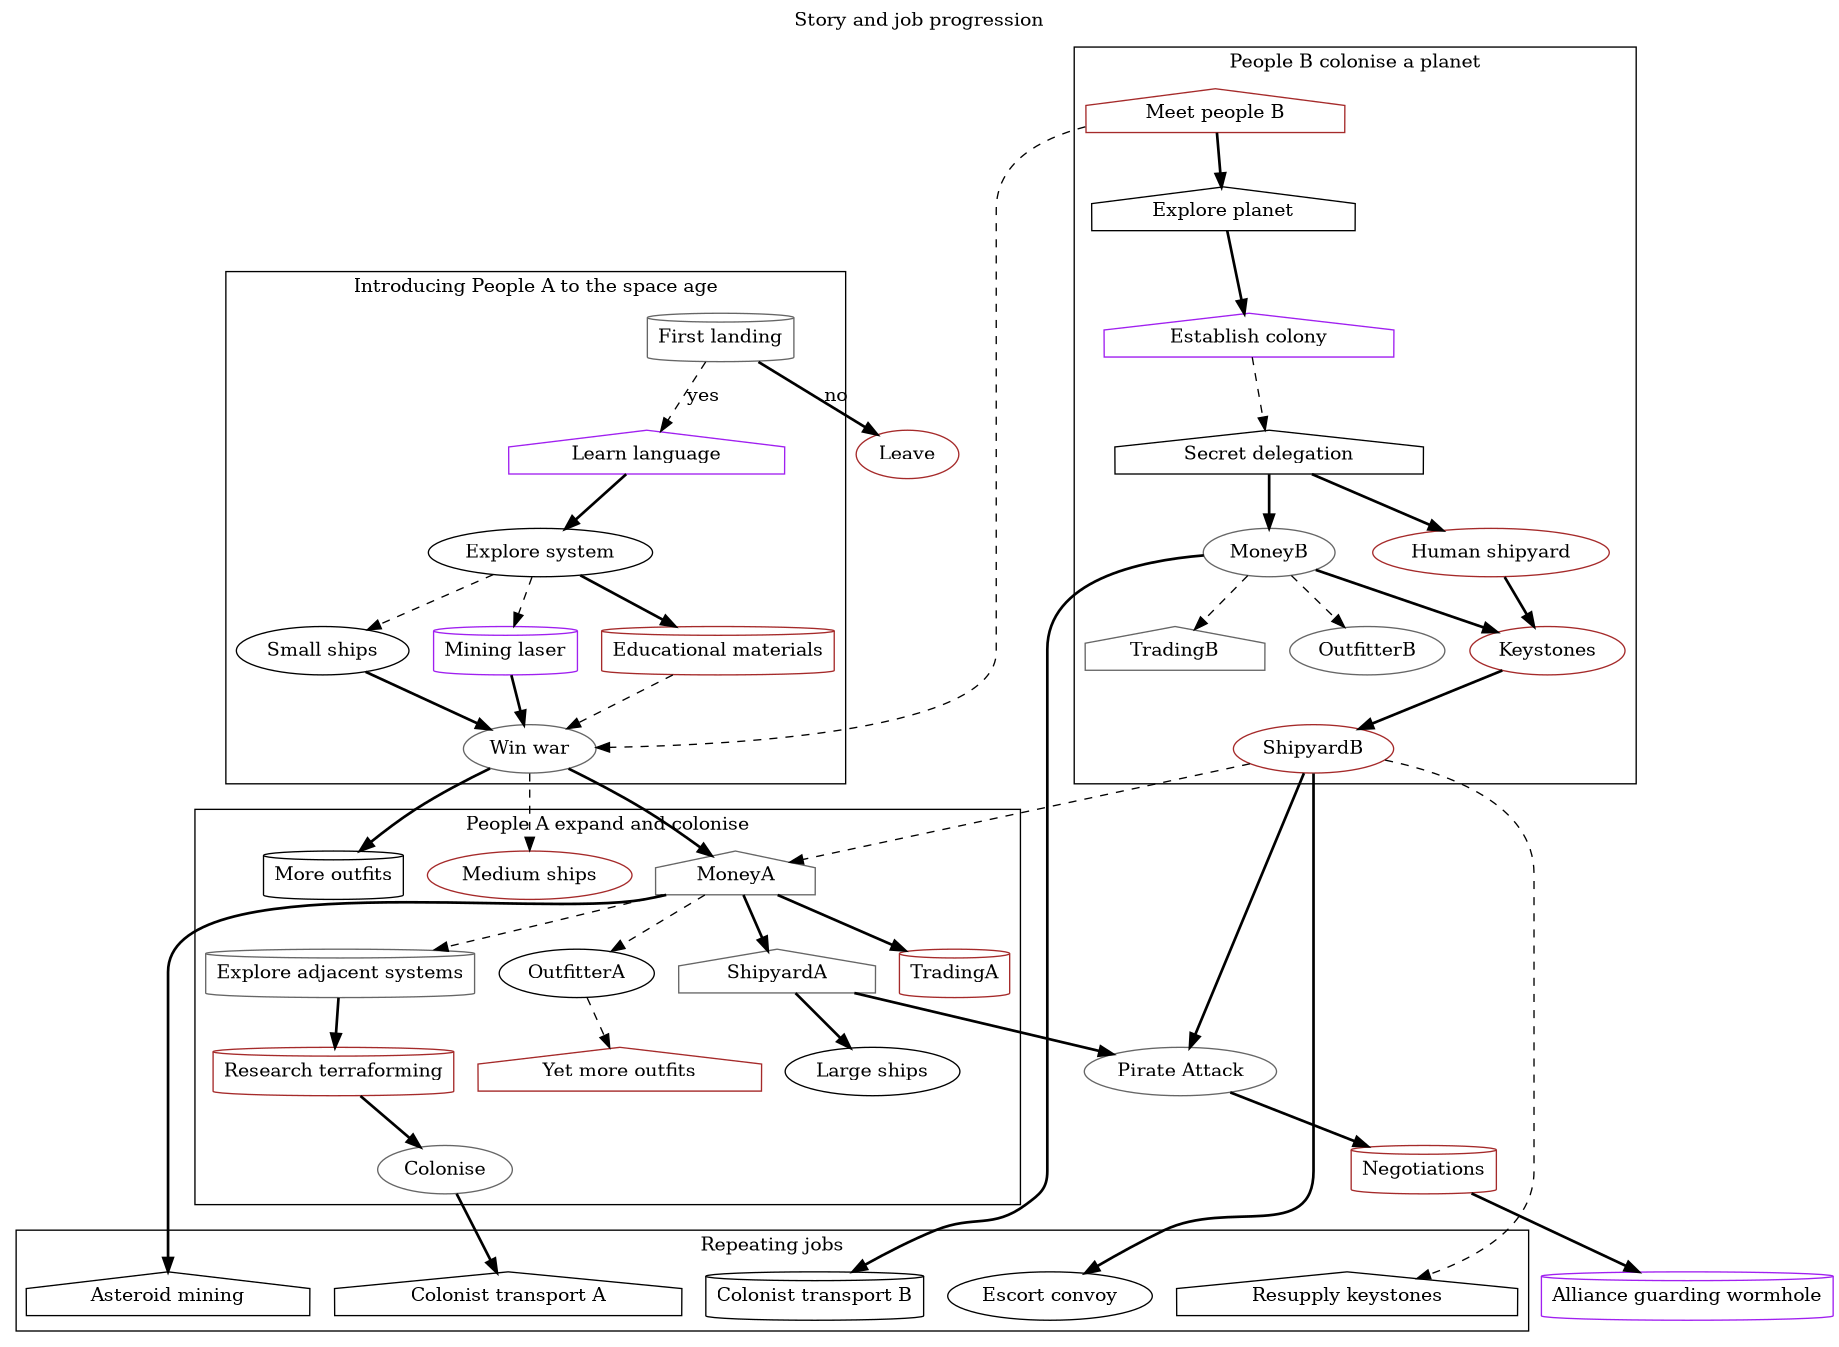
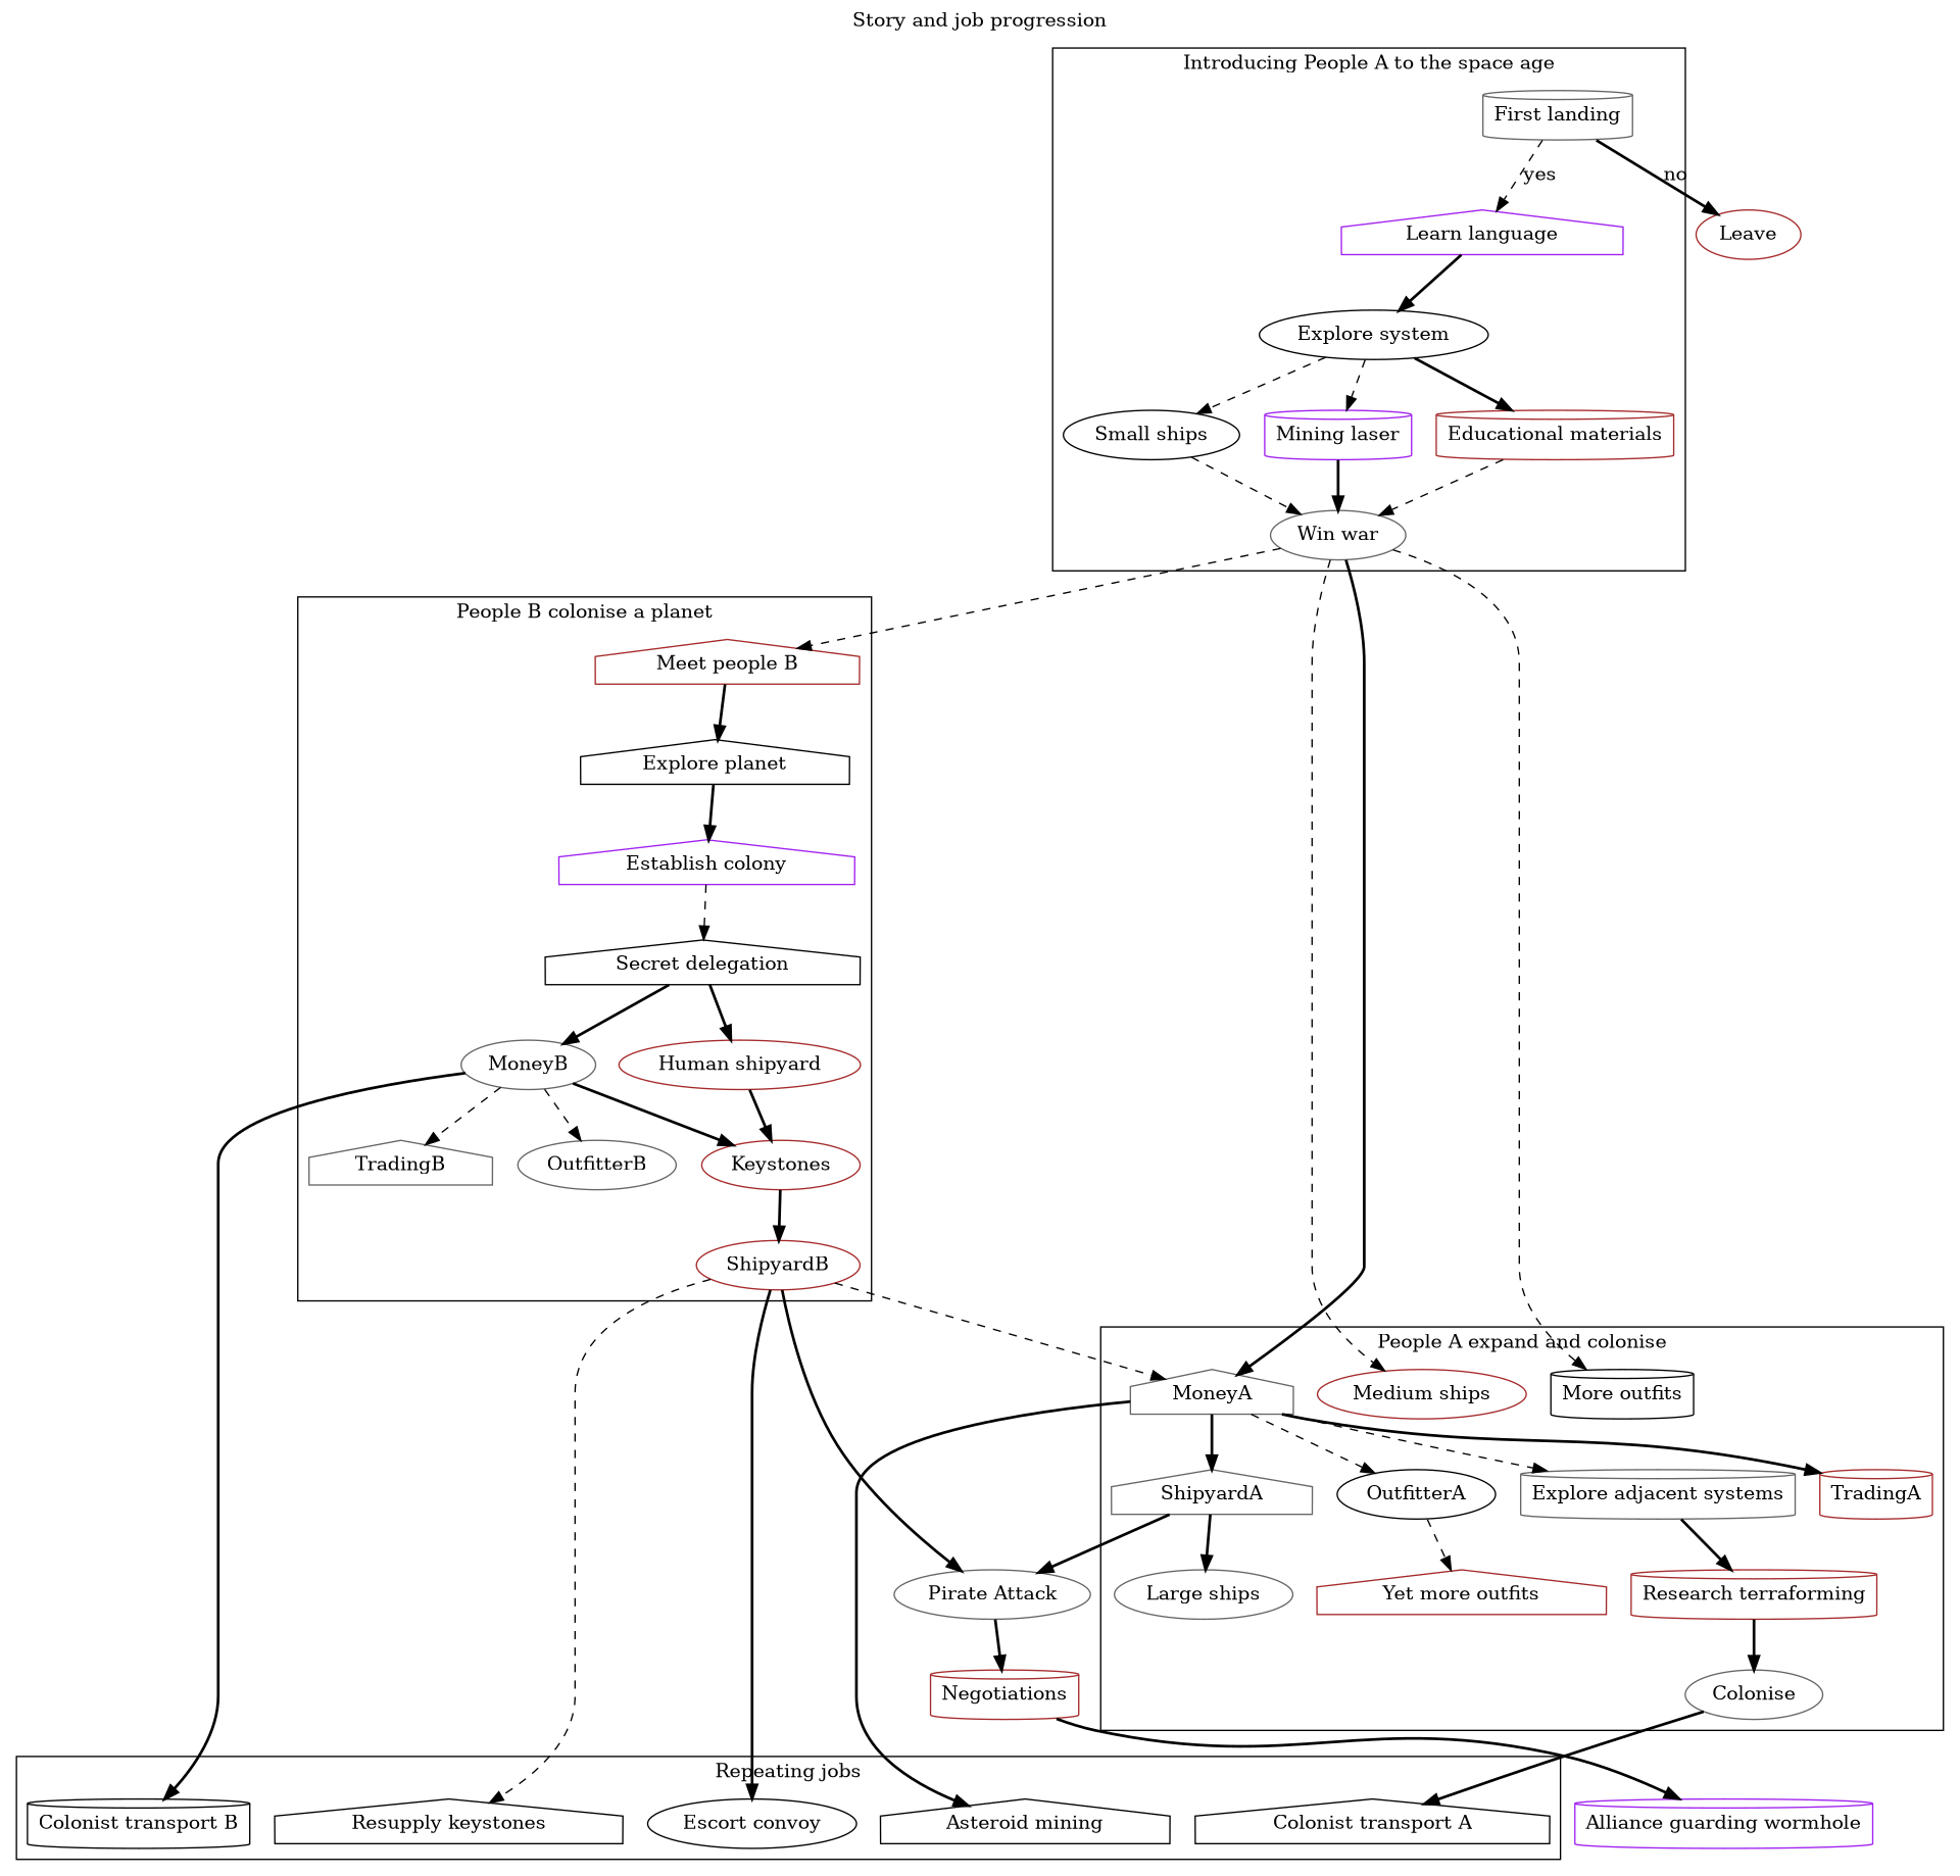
  digraph {
    label="Story and job progression"
    labelloc=t
    node [color=gray40 shape=ellipse]
    edge [style=bold]
    "First landing" [shape=cylinder]
    "Learn language" [color=purple shape=house]
    "Explore system" [color=black]
    "Small ships" [color=black]
    "Mining laser" [color=purple shape=cylinder]
    "Educational materials" [color=brown shape=cylinder]
    "Win war"
    "Meet people B" [color=brown shape=house]
    "Explore planet" [color=black shape=house]
    "Establish colony" [color=purple shape=house]
    "Secret delegation" [color=black shape=house]
    MoneyB
    "Human shipyard" [color=brown]
    Keystones [color=brown]
    ShipyardB [color=brown]
    TradingB [shape=house]
    OutfitterB
    "Medium ships" [color=brown]
    "More outfits" [color=black shape=cylinder]
    MoneyA [shape=house]
    ShipyardA [shape=house]
    TradingA [color=brown shape=cylinder]
    OutfitterA [color=black]
    "Explore adjacent systems" [shape=cylinder]
    "Research terraforming" [color=brown shape=cylinder]
    Colonise
-   "Large ships" [color=black]
+   "Large ships"
    "Yet more outfits" [color=brown shape=house]
    "Colonist transport B" [color=black shape=cylinder]
    "Escort convoy" [color=black]
    "Resupply keystones" [color=black shape=house]
    "Asteroid mining" [color=black shape=house]
    "Colonist transport A" [color=black shape=house]
    Leave [color=brown]
    "Pirate Attack"
    Negotiations [color=brown shape=cylinder]
    "Alliance guarding wormhole" [color=purple shape=cylinder]
    subgraph cluster_1 {
      label="Introducing People A to the space age"
      "First landing"
      "Learn language"
      "Explore system"
      "Small ships"
      "Mining laser"
      "Educational materials"
      "Win war"
    }
    subgraph cluster_2 {
      label="People B colonise a planet"
      "Meet people B"
      "Explore planet"
      "Establish colony"
      "Secret delegation"
      MoneyB
      "Human shipyard"
      Keystones
      ShipyardB
      TradingB
      OutfitterB
    }
    subgraph cluster_3 {
      label="People A expand and colonise"
      "Medium ships"
      "More outfits"
      MoneyA
      ShipyardA
      TradingA
      OutfitterA
      "Explore adjacent systems"
      "Research terraforming"
      Colonise
      "Large ships"
      "Yet more outfits"
    }
    subgraph cluster_4 {
      label="Repeating jobs"
      "Colonist transport B"
      "Escort convoy"
      "Resupply keystones"
      "Asteroid mining"
      "Colonist transport A"
    }
    "First landing" -> "Learn language" [label=yes style=dashed]
    "First landing" -> Leave [label=no]
    "Learn language" -> "Explore system"
    "Explore system" -> "Small ships" [style=dashed]
    "Explore system" -> "Mining laser" [style=dashed]
    "Explore system" -> "Educational materials"
-   "Small ships" -> "Win war"
+   "Small ships" -> "Win war" [style=dashed]
    "Mining laser" -> "Win war"
    "Educational materials" -> "Win war" [style=dashed]
-   "Meet people B" -> "Win war" [style=dashed]
+   "Win war" -> "Meet people B" [style=dashed]
    "Win war" -> "Medium ships" [style=dashed]
-   "Win war" -> "More outfits"
+   "Win war" -> "More outfits" [style=dashed]
    "Win war" -> MoneyA
    "Meet people B" -> "Explore planet"
    "Explore planet" -> "Establish colony"
    "Establish colony" -> "Secret delegation" [style=dashed]
    "Secret delegation" -> MoneyB
    "Secret delegation" -> "Human shipyard"
    MoneyB -> Keystones
    MoneyB -> TradingB [style=dashed]
    MoneyB -> OutfitterB [style=dashed]
    MoneyB -> "Colonist transport B"
    "Human shipyard" -> Keystones
    Keystones -> ShipyardB
    ShipyardB -> MoneyA [style=dashed]
    ShipyardB -> "Escort convoy"
    ShipyardB -> "Resupply keystones" [style=dashed]
    ShipyardB -> "Pirate Attack"
    MoneyA -> ShipyardA
    MoneyA -> TradingA
    MoneyA -> OutfitterA [style=dashed]
    MoneyA -> "Explore adjacent systems" [style=dashed]
    MoneyA -> "Asteroid mining"
    ShipyardA -> "Large ships"
    ShipyardA -> "Pirate Attack"
    OutfitterA -> "Yet more outfits" [style=dashed]
    "Explore adjacent systems" -> "Research terraforming"
    "Research terraforming" -> Colonise
    Colonise -> "Colonist transport A"
    "Pirate Attack" -> Negotiations
    Negotiations -> "Alliance guarding wormhole"
  }
